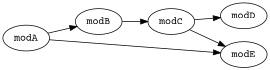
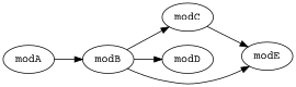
  digraph {
    fontname="Courier Prime"
    rankdir=LR
    node [fontname="Courier Prime"]
    edge [fontname="Courier Prime"]
    modA
    modB
    modC
    modD
    modE
    modA -> modB
    modB -> modC
-   modC -> modD
-   modA -> modE
+   modB -> modD
+   modB -> modE
    modC -> modE
  }
